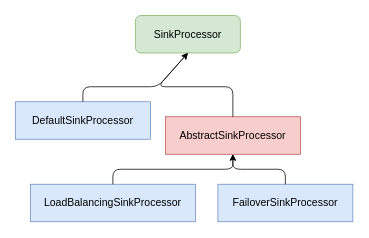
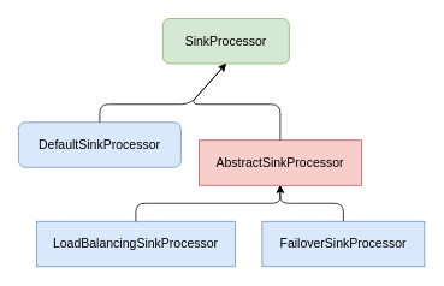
  <mxCell id="0" />
  <mxCell id="1" parent="0" />
  <mxCell id="2" value="SinkProcessor" style="rounded=1;whiteSpace=wrap;html=1;fontSize=14;fillColor=#d5e8d4;strokeColor=#82b366;" vertex="1" parent="1"><mxGeometry x="180" y="20" width="140" height="50" as="geometry" /></mxCell>
  <mxCell id="3" value="AbstractSinkProcessor" style="rounded=0;whiteSpace=wrap;html=1;fontSize=14;fillColor=#f8cecc;strokeColor=#b85450;" vertex="1" parent="1"><mxGeometry x="220" y="155" width="180" height="50" as="geometry" /></mxCell>
- <mxCell id="4" value="DefaultSinkProcessor" style="rounded=0;whiteSpace=wrap;html=1;fontSize=14;fillColor=#dae8fc;strokeColor=#6c8ebf;" vertex="1" parent="1"><mxGeometry x="20" y="135" width="180" height="50" as="geometry" /></mxCell>
+ <mxCell id="4" value="DefaultSinkProcessor" style="whiteSpace=wrap;html=1;fontSize=14;fillColor=#dae8fc;strokeColor=#6c8ebf;rounded=1;" vertex="1" parent="1"><mxGeometry x="20" y="135" width="180" height="50" as="geometry" /></mxCell>
  <mxCell id="5" value="FailoverSinkProcessor" style="rounded=0;whiteSpace=wrap;html=1;fontSize=14;fillColor=#dae8fc;strokeColor=#6c8ebf;" vertex="1" parent="1"><mxGeometry x="290" y="245" width="180" height="50" as="geometry" /></mxCell>
  <mxCell id="6" value="LoadBalancingSinkProcessor" style="rounded=0;whiteSpace=wrap;html=1;fontSize=14;fillColor=#dae8fc;strokeColor=#6c8ebf;" vertex="1" parent="1"><mxGeometry x="40" y="245" width="220" height="50" as="geometry" /></mxCell>
  <mxCell id="7" value="" style="endArrow=classic;html=1;fontSize=14;exitX=0.5;exitY=0;exitDx=0;exitDy=0;entryX=0.5;entryY=1;entryDx=0;entryDy=0;" edge="1" parent="1" source="4" target="2"><mxGeometry width="50" height="50" relative="1" as="geometry"><mxPoint x="270" y="225" as="sourcePoint" /><mxPoint x="320" y="175" as="targetPoint" /><Array as="points"><mxPoint x="110" y="115" /><mxPoint x="210" y="115" /></Array></mxGeometry></mxCell>
  <mxCell id="8" value="" style="endArrow=classic;html=1;fontSize=14;exitX=0.5;exitY=0;exitDx=0;exitDy=0;entryX=0.5;entryY=1;entryDx=0;entryDy=0;" edge="1" parent="1" source="3" target="2"><mxGeometry width="50" height="50" relative="1" as="geometry"><mxPoint x="270" y="225" as="sourcePoint" /><mxPoint x="210" y="95" as="targetPoint" /><Array as="points"><mxPoint x="310" y="115" /><mxPoint x="210" y="115" /></Array></mxGeometry></mxCell>
  <mxCell id="9" value="" style="endArrow=classic;html=1;fontSize=14;exitX=0.5;exitY=0;exitDx=0;exitDy=0;entryX=0.5;entryY=1;entryDx=0;entryDy=0;" edge="1" parent="1" source="6" target="3"><mxGeometry width="50" height="50" relative="1" as="geometry"><mxPoint x="270" y="225" as="sourcePoint" /><mxPoint x="320" y="175" as="targetPoint" /><Array as="points"><mxPoint x="150" y="225" /><mxPoint x="310" y="225" /></Array></mxGeometry></mxCell>
  <mxCell id="10" value="" style="endArrow=classic;html=1;fontSize=14;exitX=0.5;exitY=0;exitDx=0;exitDy=0;entryX=0.5;entryY=1;entryDx=0;entryDy=0;" edge="1" parent="1" source="5" target="3"><mxGeometry width="50" height="50" relative="1" as="geometry"><mxPoint x="270" y="225" as="sourcePoint" /><mxPoint x="320" y="175" as="targetPoint" /><Array as="points"><mxPoint x="380" y="225" /><mxPoint x="310" y="225" /></Array></mxGeometry></mxCell>
